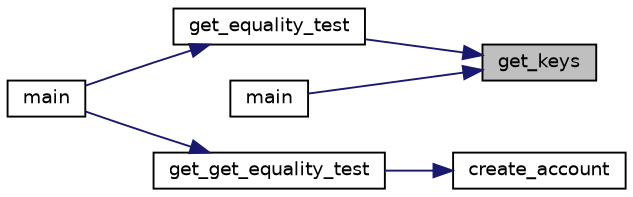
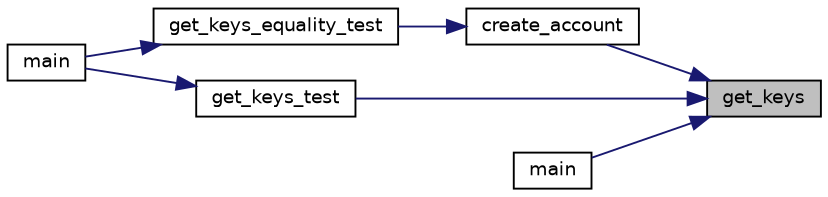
  digraph {
    rankdir=RL
    node [color=black fillcolor=white fontname=Helvetica fontsize=10 shape=record style=filled]
    edge [color=midnightblue dir=back fontname=Helvetica fontsize=10 labelfontname=Helvetica labelfontsize=10 style=solid]
    n1 [fillcolor=grey75 fontcolor=black height=0.2 label=get_keys width=0.4]
    n2 [height=0.2 label=create_account width=0.4]
-   n3 [height=0.2 label=get_equality_test width=0.4]
+   n3 [height=0.2 label=get_keys_test width=0.4]
    n4 [height=0.2 label=main width=0.4]
-   n5 [height=0.2 label=get_get_equality_test width=0.4]
+   n5 [height=0.2 label=get_keys_equality_test width=0.4]
    n6 [height=0.2 label=main width=0.4]
+   n1 -> n2
    n1 -> n3
    n1 -> n4
    n2 -> n5
    n3 -> n6
    n5 -> n6
  }
